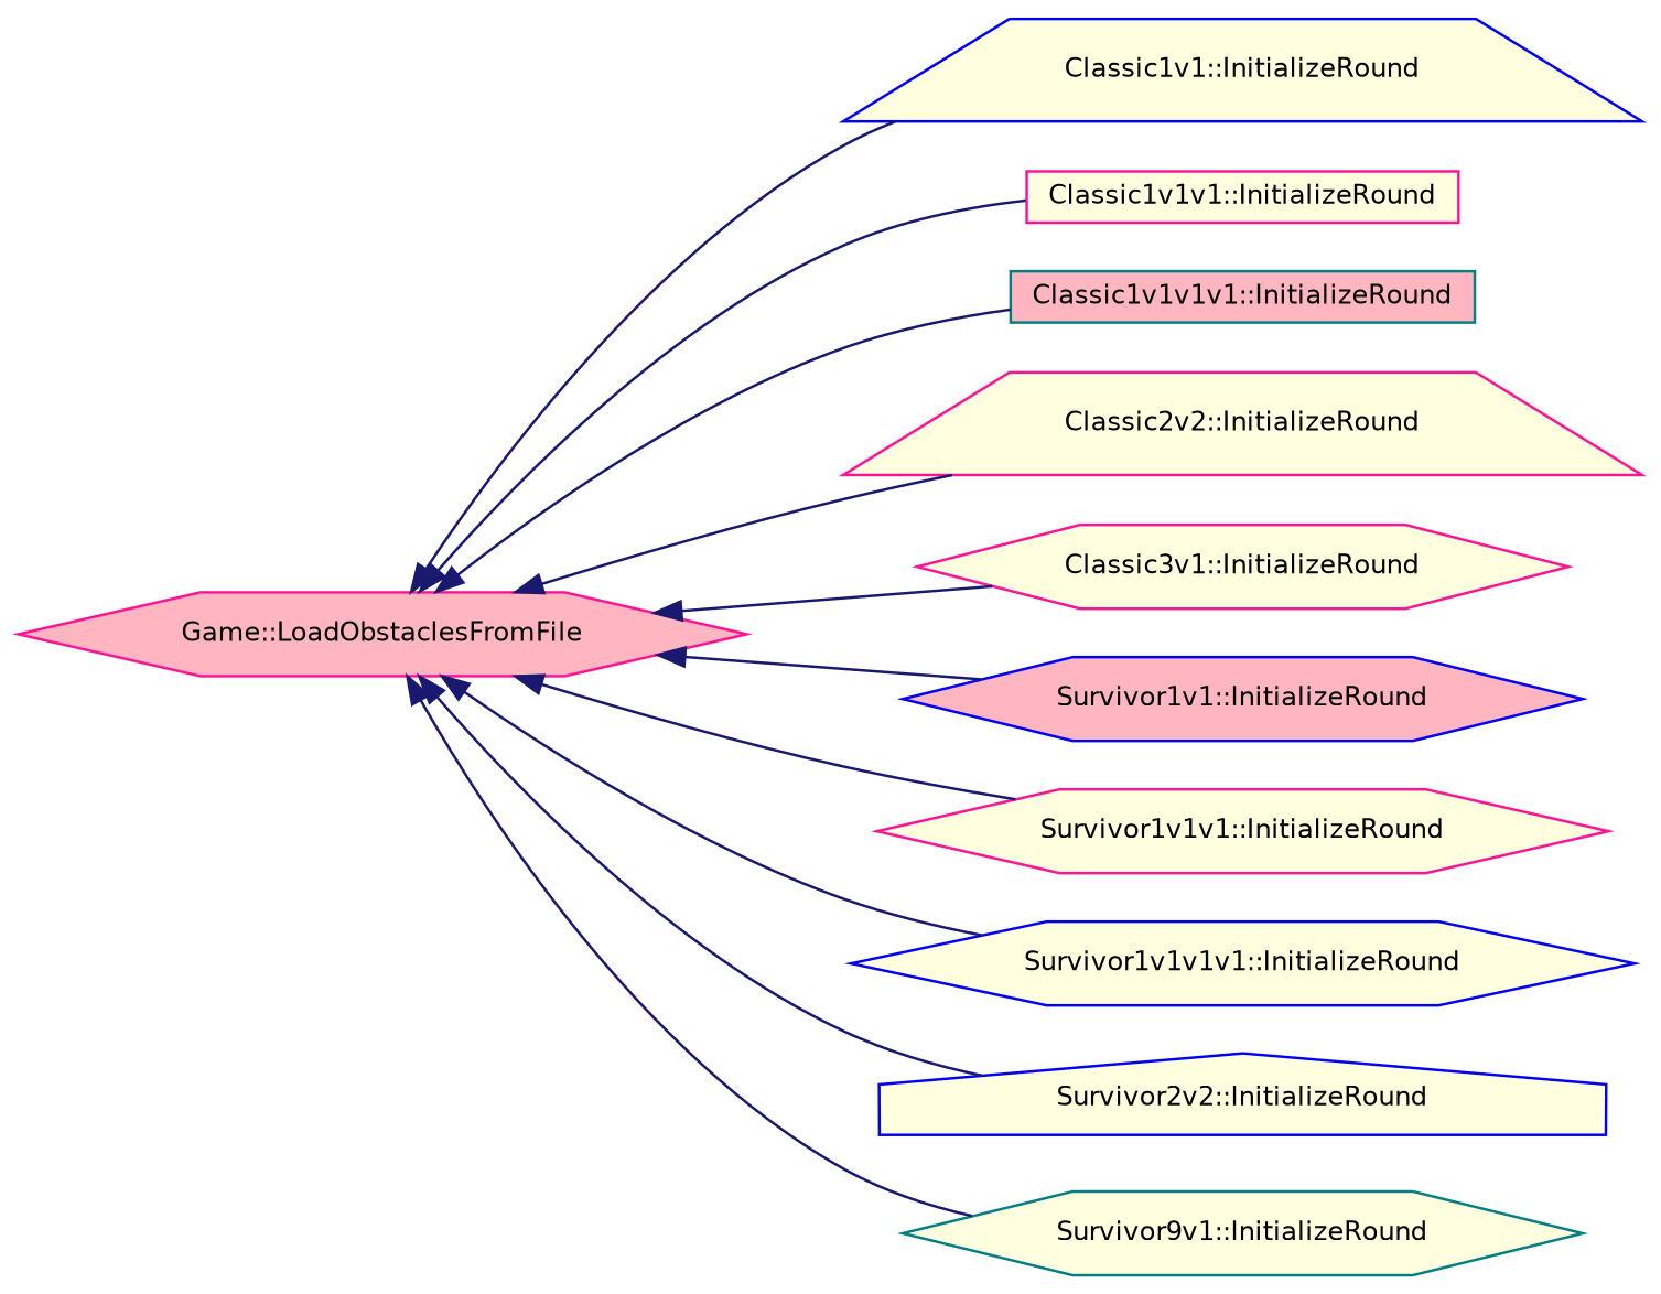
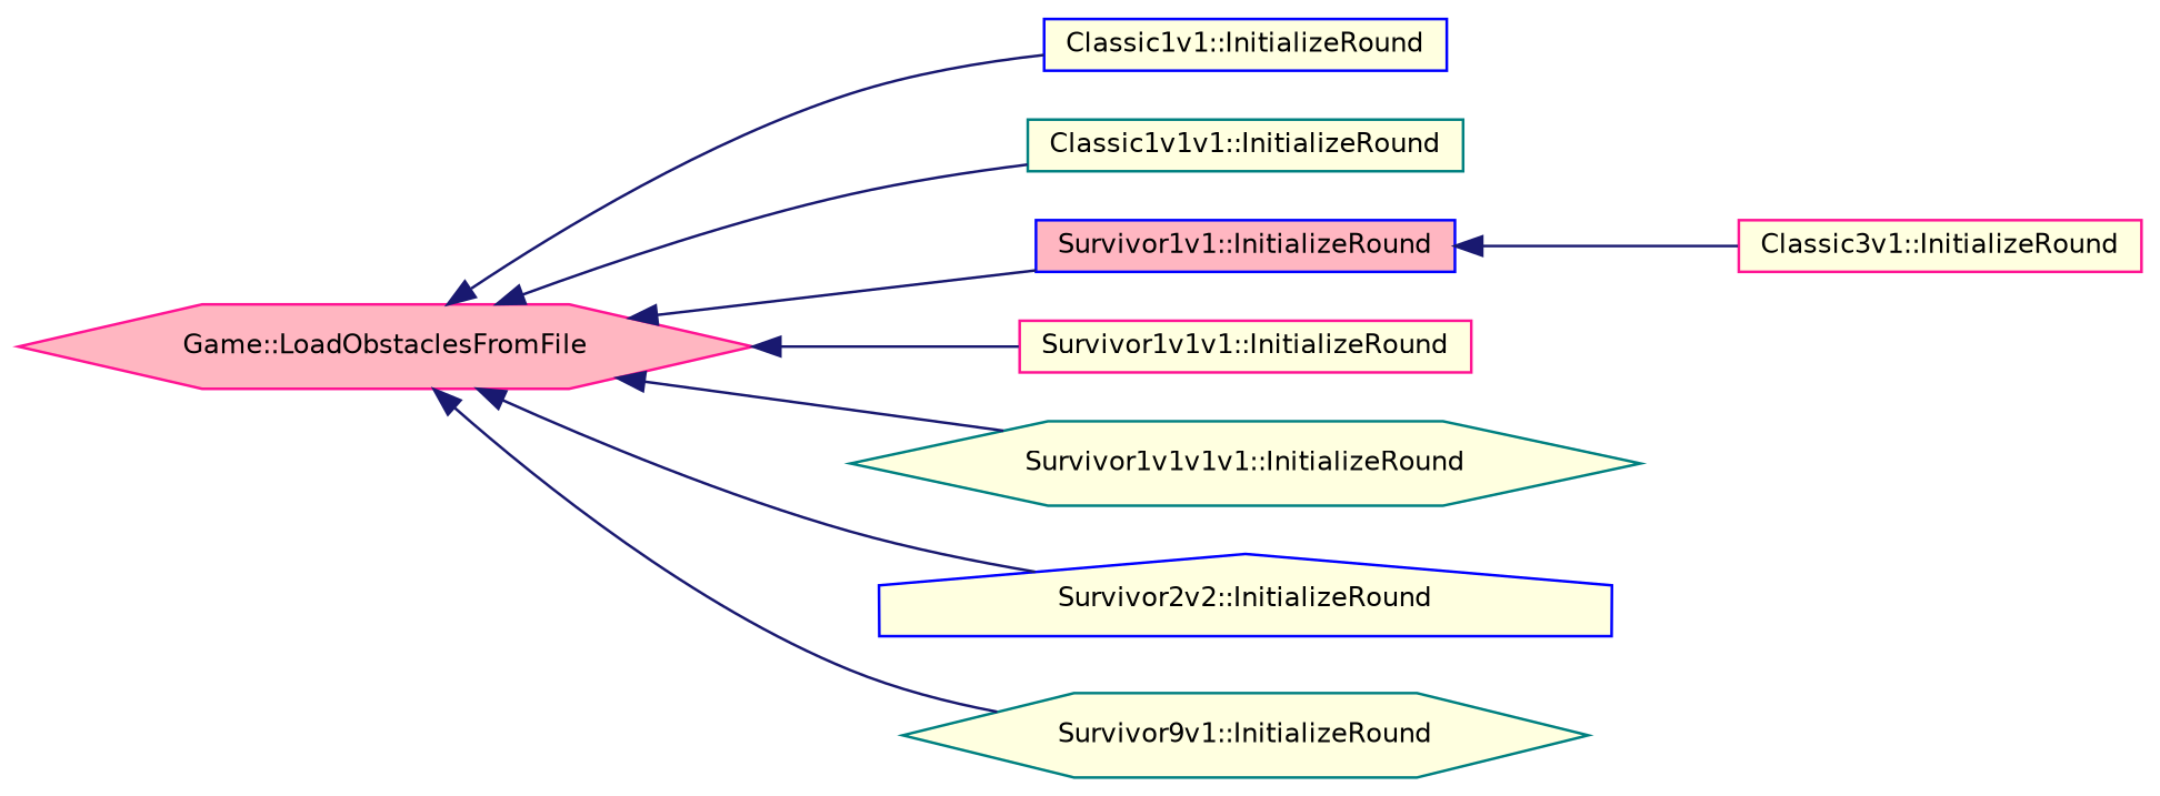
  digraph {
    rankdir=LR
    node [color=deeppink fillcolor=lightyellow fontname=Helvetica fontsize=10 shape=hexagon style=filled]
    edge [color=midnightblue dir=back fontname=Helvetica fontsize=10 labelfontname=Helvetica labelfontsize=10 style=solid]
    n1 [fillcolor=lightpink fontcolor=black height=0.2 label="Game::LoadObstaclesFromFile" width=0.4]
-   n2 [color=blue height=0.2 label="Classic1v1::InitializeRound" shape=trapezium width=0.4]
-   n3 [height=0.2 label="Classic1v1v1::InitializeRound" shape=box width=0.4]
-   n4 [color=teal fillcolor=lightpink height=0.2 label="Classic1v1v1v1::InitializeRound" shape=box width=0.4]
-   n5 [height=0.2 label="Classic2v2::InitializeRound" shape=trapezium width=0.4]
-   n6 [height=0.2 label="Classic3v1::InitializeRound" width=0.4]
-   n7 [color=blue fillcolor=lightpink height=0.2 label="Survivor1v1::InitializeRound" width=0.4]
-   n8 [height=0.2 label="Survivor1v1v1::InitializeRound" width=0.4]
-   n9 [color=blue height=0.2 label="Survivor1v1v1v1::InitializeRound" width=0.4]
+   n2 [color=blue height=0.2 label="Classic1v1::InitializeRound" shape=box width=0.4]
+   n3 [color=teal height=0.2 label="Classic1v1v1::InitializeRound" shape=box width=0.4]
+   n6 [height=0.2 label="Classic3v1::InitializeRound" shape=box width=0.4]
+   n7 [color=blue fillcolor=lightpink height=0.2 label="Survivor1v1::InitializeRound" shape=box width=0.4]
+   n8 [height=0.2 label="Survivor1v1v1::InitializeRound" shape=box width=0.4]
+   n9 [color=teal height=0.2 label="Survivor1v1v1v1::InitializeRound" width=0.4]
    n10 [color=blue height=0.2 label="Survivor2v2::InitializeRound" shape=house width=0.4]
    n11 [color=teal height=0.2 label="Survivor9v1::InitializeRound" width=0.4]
    n1 -> n2
    n1 -> n3
-   n1 -> n4
-   n1 -> n5
-   n1 -> n6
+   n7 -> n6
    n1 -> n7
    n1 -> n8
    n1 -> n9
    n1 -> n10
    n1 -> n11
  }
